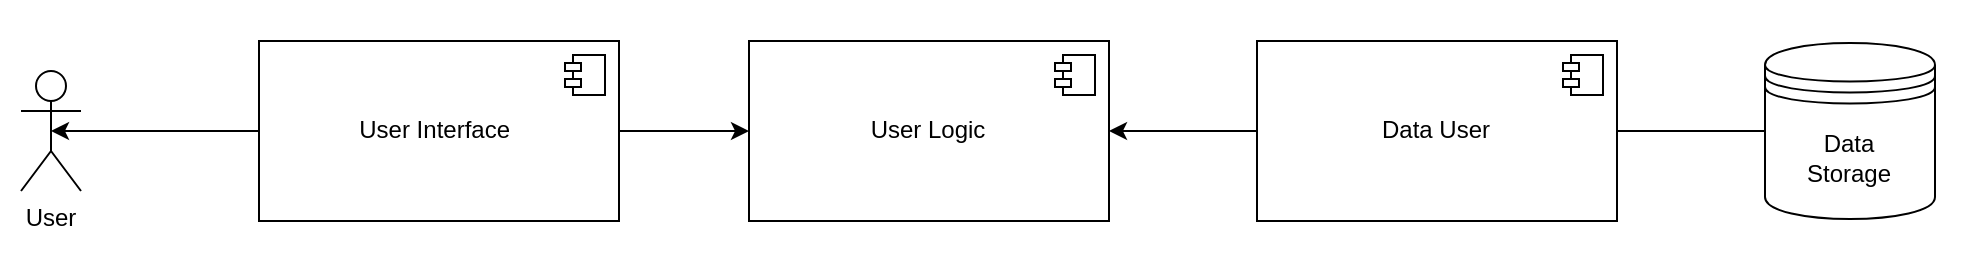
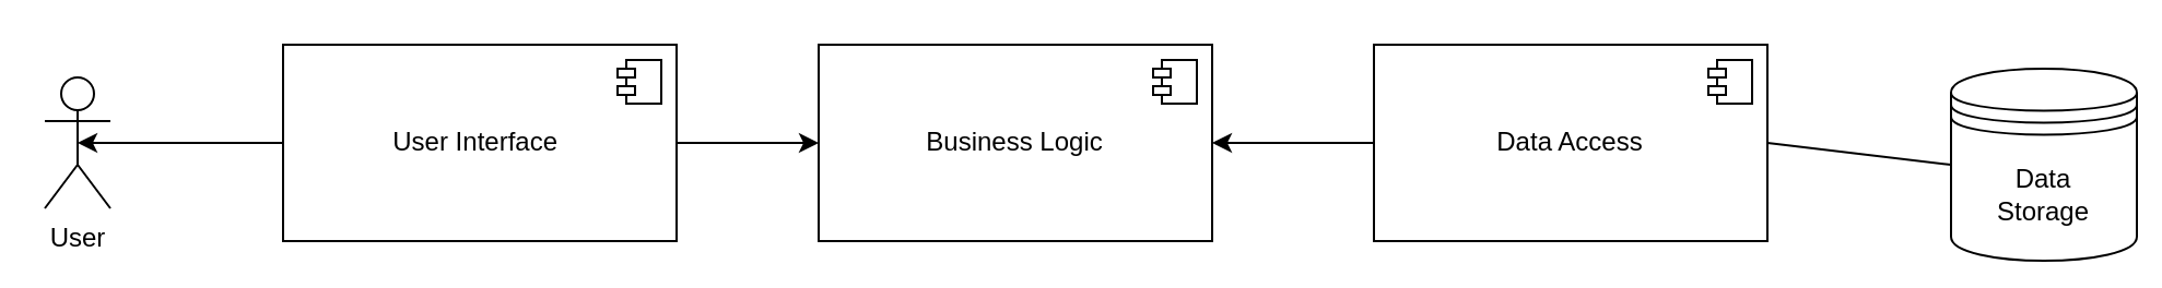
  <mxCell id="0" />
  <mxCell id="1" parent="0" />
- <mxCell id="2" value="User Logic" style="html=1;dropTarget=0;whiteSpace=wrap;" parent="1" vertex="1"><mxGeometry x="374" y="20" width="180" height="90" as="geometry" /></mxCell>
+ <mxCell id="2" value="Business Logic" style="html=1;dropTarget=0;whiteSpace=wrap;" parent="1" vertex="1"><mxGeometry x="374" y="20" width="180" height="90" as="geometry" /></mxCell>
  <mxCell id="3" value="" style="shape=module;jettyWidth=8;jettyHeight=4;" parent="2" vertex="1"><mxGeometry x="1" width="20" height="20" relative="1" as="geometry"><mxPoint x="-27" y="7" as="offset" /></mxGeometry></mxCell>
- <mxCell id="4" value="Data User" style="html=1;dropTarget=0;whiteSpace=wrap;" parent="1" vertex="1"><mxGeometry x="628" y="20" width="180" height="90" as="geometry" /></mxCell>
+ <mxCell id="4" value="Data Access" style="html=1;dropTarget=0;whiteSpace=wrap;" parent="1" vertex="1"><mxGeometry x="628" y="20" width="180" height="90" as="geometry" /></mxCell>
  <mxCell id="5" value="" style="shape=module;jettyWidth=8;jettyHeight=4;" parent="4" vertex="1"><mxGeometry x="1" width="20" height="20" relative="1" as="geometry"><mxPoint x="-27" y="7" as="offset" /></mxGeometry></mxCell>
  <mxCell id="6" value="" style="endArrow=classic;html=1;rounded=0;entryX=1;entryY=0.5;entryDx=0;entryDy=0;exitX=0;exitY=0.5;exitDx=0;exitDy=0;edgeStyle=orthogonalEdgeStyle;" parent="1" source="4" target="2" edge="1"><mxGeometry width="50" height="50" relative="1" as="geometry"><mxPoint x="448" y="165" as="sourcePoint" /><mxPoint x="498" y="115" as="targetPoint" /></mxGeometry></mxCell>
  <mxCell id="7" value="User Interface&amp;nbsp;" style="html=1;dropTarget=0;whiteSpace=wrap;" parent="1" vertex="1"><mxGeometry x="129" y="20" width="180" height="90" as="geometry" /></mxCell>
  <mxCell id="8" value="" style="shape=module;jettyWidth=8;jettyHeight=4;" parent="7" vertex="1"><mxGeometry x="1" width="20" height="20" relative="1" as="geometry"><mxPoint x="-27" y="7" as="offset" /></mxGeometry></mxCell>
  <mxCell id="9" value="" style="endArrow=classic;html=1;rounded=0;entryX=0;entryY=0.5;entryDx=0;entryDy=0;exitX=1;exitY=0.5;exitDx=0;exitDy=0;" parent="1" source="7" target="2" edge="1"><mxGeometry width="50" height="50" relative="1" as="geometry"><mxPoint x="328" y="65" as="sourcePoint" /><mxPoint x="496" y="164" as="targetPoint" /></mxGeometry></mxCell>
- <mxCell id="10" value="User" style="shape=umlActor;verticalLabelPosition=bottom;verticalAlign=top;html=1;outlineConnect=0;" vertex="1" parent="1"><mxGeometry x="10" y="35" width="30" height="60" as="geometry" /></mxCell>
+ <mxCell id="10" value="User" style="shape=umlActor;verticalLabelPosition=bottom;verticalAlign=top;html=1;outlineConnect=0;" vertex="1" parent="1"><mxGeometry x="20" y="35" width="30" height="60" as="geometry" /></mxCell>
  <mxCell id="11" value="" style="endArrow=none;startArrow=classic;html=1;rounded=0;entryX=0;entryY=0.5;entryDx=0;entryDy=0;exitX=0.5;exitY=0.5;exitDx=0;exitDy=0;exitPerimeter=0;" edge="1" parent="1" source="10" target="7"><mxGeometry width="50" height="50" relative="1" as="geometry"><mxPoint x="428" y="68" as="sourcePoint" /><mxPoint x="478" y="18" as="targetPoint" /></mxGeometry></mxCell>
- <mxCell id="12" value="Data&lt;br&gt;Storage" style="shape=datastore;whiteSpace=wrap;html=1;" vertex="1" parent="1"><mxGeometry x="882" y="21" width="85" height="88" as="geometry" /></mxCell>
+ <mxCell id="12" value="Data&lt;br&gt;Storage" style="shape=datastore;whiteSpace=wrap;html=1;" vertex="1" parent="1"><mxGeometry x="892" y="31" width="85" height="88" as="geometry" /></mxCell>
  <mxCell id="13" value="" style="endArrow=none;html=1;rounded=0;entryX=0;entryY=0.5;entryDx=0;entryDy=0;exitX=1;exitY=0.5;exitDx=0;exitDy=0;" edge="1" parent="1" source="4" target="12"><mxGeometry width="50" height="50" relative="1" as="geometry"><mxPoint x="319" y="75" as="sourcePoint" /><mxPoint x="384" y="75" as="targetPoint" /></mxGeometry></mxCell>
